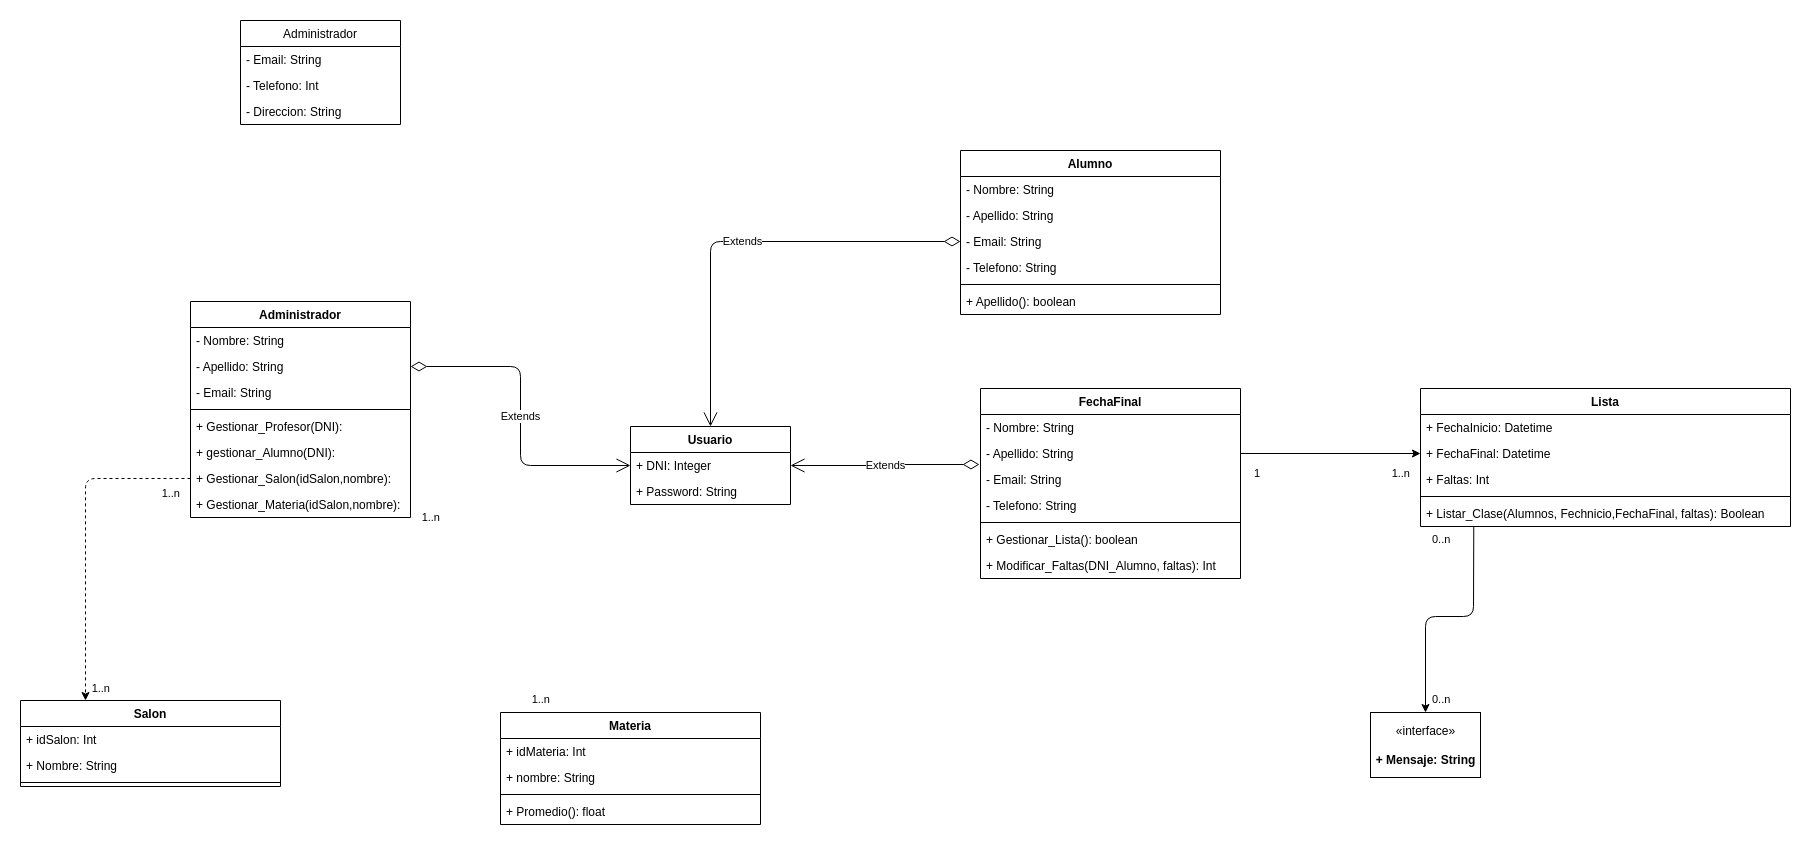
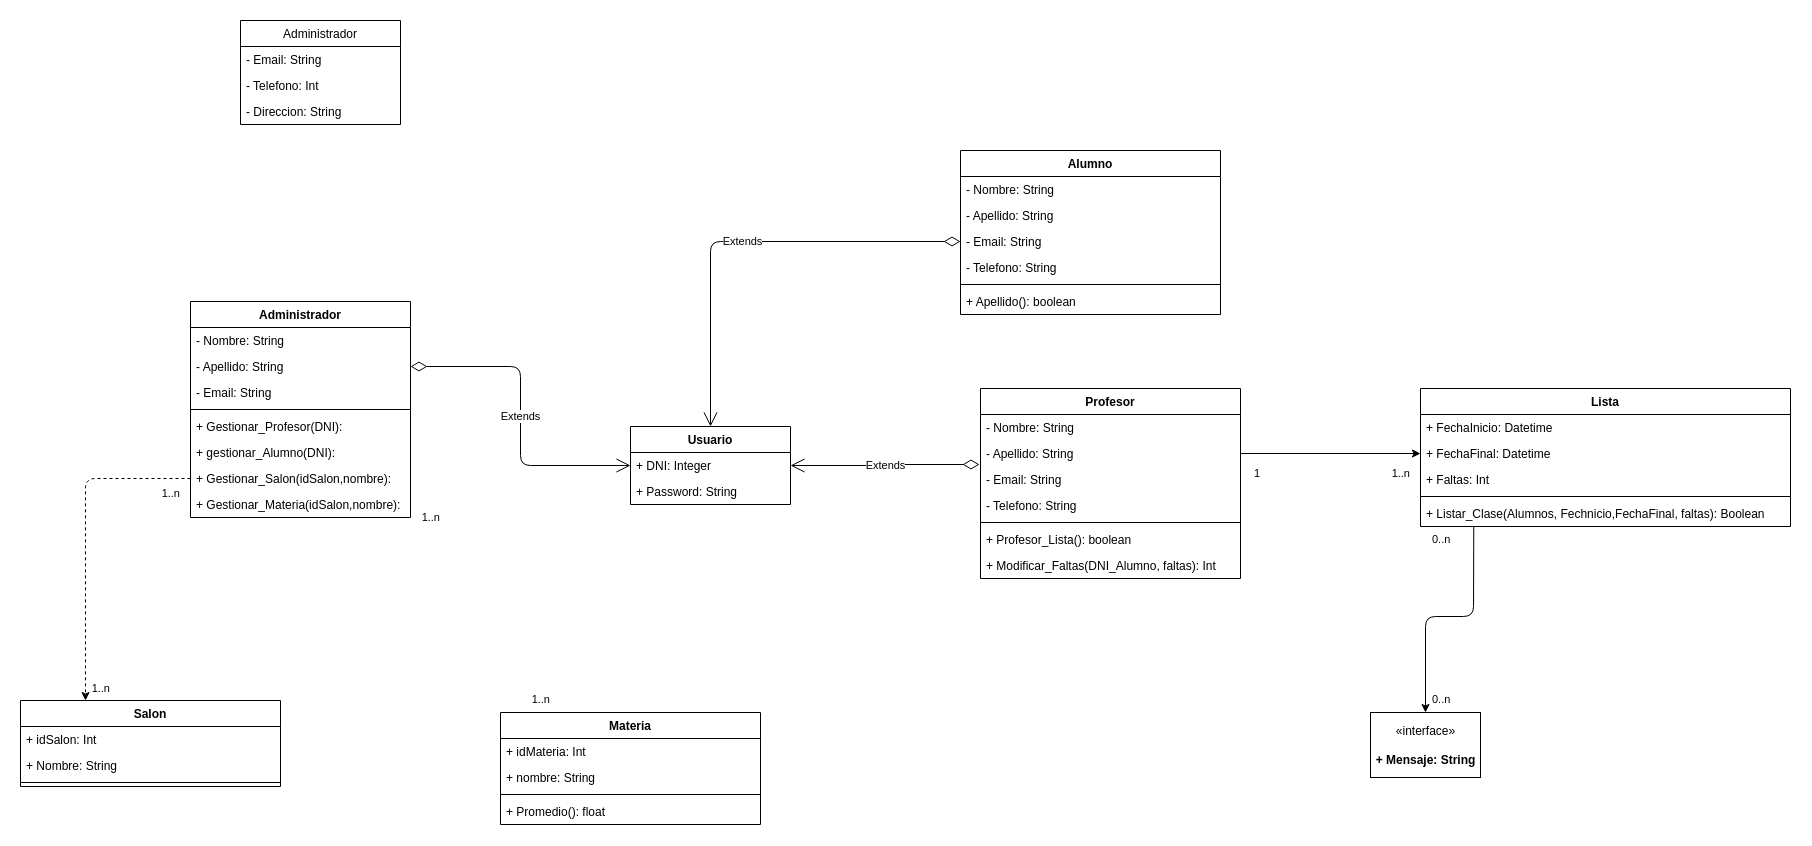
  <mxCell id="0" />
  <mxCell id="1" parent="0" />
  <mxCell id="2" value="Usuario" style="swimlane;fontStyle=1;childLayout=stackLayout;horizontal=1;startSize=26;fillColor=none;horizontalStack=0;resizeParent=1;resizeParentMax=0;resizeLast=0;collapsible=1;marginBottom=0;" vertex="1" parent="1"><mxGeometry x="630" y="426" width="160" height="78" as="geometry" /></mxCell>
  <mxCell id="3" value="+ DNI: Integer" style="text;strokeColor=none;fillColor=none;align=left;verticalAlign=top;spacingLeft=4;spacingRight=4;overflow=hidden;rotatable=0;points=[[0,0.5],[1,0.5]];portConstraint=eastwest;" vertex="1" parent="2"><mxGeometry y="26" width="160" height="26" as="geometry" /></mxCell>
  <mxCell id="4" value="+ Password: String" style="text;strokeColor=none;fillColor=none;align=left;verticalAlign=top;spacingLeft=4;spacingRight=4;overflow=hidden;rotatable=0;points=[[0,0.5],[1,0.5]];portConstraint=eastwest;" vertex="1" parent="2"><mxGeometry y="52" width="160" height="26" as="geometry" /></mxCell>
  <mxCell id="5" value="Salon" style="swimlane;fontStyle=1;align=center;verticalAlign=top;childLayout=stackLayout;horizontal=1;startSize=26;horizontalStack=0;resizeParent=1;resizeParentMax=0;resizeLast=0;collapsible=1;marginBottom=0;" vertex="1" parent="1"><mxGeometry x="20" y="700" width="260" height="86" as="geometry" /></mxCell>
  <mxCell id="6" value="+ idSalon: Int" style="text;strokeColor=none;fillColor=none;align=left;verticalAlign=top;spacingLeft=4;spacingRight=4;overflow=hidden;rotatable=0;points=[[0,0.5],[1,0.5]];portConstraint=eastwest;" vertex="1" parent="5"><mxGeometry y="26" width="260" height="26" as="geometry" /></mxCell>
  <mxCell id="7" value="+ Nombre: String" style="text;strokeColor=none;fillColor=none;align=left;verticalAlign=top;spacingLeft=4;spacingRight=4;overflow=hidden;rotatable=0;points=[[0,0.5],[1,0.5]];portConstraint=eastwest;" vertex="1" parent="5"><mxGeometry y="52" width="260" height="26" as="geometry" /></mxCell>
  <mxCell id="8" value="" style="line;strokeWidth=1;fillColor=none;align=left;verticalAlign=middle;spacingTop=-1;spacingLeft=3;spacingRight=3;rotatable=0;labelPosition=right;points=[];portConstraint=eastwest;" vertex="1" parent="5"><mxGeometry y="78" width="260" height="8" as="geometry" /></mxCell>
  <mxCell id="9" value="Extends" style="endArrow=open;html=1;endSize=12;startArrow=diamondThin;startSize=14;startFill=0;edgeStyle=orthogonalEdgeStyle;exitX=-0.004;exitY=0.923;exitDx=0;exitDy=0;entryX=1;entryY=0.5;entryDx=0;entryDy=0;exitPerimeter=0;" edge="1" parent="1" source="40" target="3"><mxGeometry relative="1" as="geometry"><mxPoint x="1000" y="466" as="sourcePoint" /><mxPoint x="990" y="570" as="targetPoint" /></mxGeometry></mxCell>
  <mxCell id="10" value="Lista" style="swimlane;fontStyle=1;align=center;verticalAlign=top;childLayout=stackLayout;horizontal=1;startSize=26;horizontalStack=0;resizeParent=1;resizeParentMax=0;resizeLast=0;collapsible=1;marginBottom=0;" vertex="1" parent="1"><mxGeometry x="1420" y="388" width="370" height="138" as="geometry" /></mxCell>
  <mxCell id="11" value="+ FechaInicio: Datetime" style="text;strokeColor=none;fillColor=none;align=left;verticalAlign=top;spacingLeft=4;spacingRight=4;overflow=hidden;rotatable=0;points=[[0,0.5],[1,0.5]];portConstraint=eastwest;" vertex="1" parent="10"><mxGeometry y="26" width="370" height="26" as="geometry" /></mxCell>
  <mxCell id="12" value="+ FechaFinal: Datetime" style="text;strokeColor=none;fillColor=none;align=left;verticalAlign=top;spacingLeft=4;spacingRight=4;overflow=hidden;rotatable=0;points=[[0,0.5],[1,0.5]];portConstraint=eastwest;" vertex="1" parent="10"><mxGeometry y="52" width="370" height="26" as="geometry" /></mxCell>
  <mxCell id="13" value="+ Faltas: Int" style="text;strokeColor=none;fillColor=none;align=left;verticalAlign=top;spacingLeft=4;spacingRight=4;overflow=hidden;rotatable=0;points=[[0,0.5],[1,0.5]];portConstraint=eastwest;" vertex="1" parent="10"><mxGeometry y="78" width="370" height="26" as="geometry" /></mxCell>
  <mxCell id="14" value="" style="line;strokeWidth=1;fillColor=none;align=left;verticalAlign=middle;spacingTop=-1;spacingLeft=3;spacingRight=3;rotatable=0;labelPosition=right;points=[];portConstraint=eastwest;" vertex="1" parent="10"><mxGeometry y="104" width="370" height="8" as="geometry" /></mxCell>
  <mxCell id="15" value="+ Listar_Clase(Alumnos, Fechnicio,FechaFinal, faltas): Boolean" style="text;strokeColor=none;fillColor=none;align=left;verticalAlign=top;spacingLeft=4;spacingRight=4;overflow=hidden;rotatable=0;points=[[0,0.5],[1,0.5]];portConstraint=eastwest;" vertex="1" parent="10"><mxGeometry y="112" width="370" height="26" as="geometry" /></mxCell>
  <mxCell id="16" value="«interface»&lt;br&gt;&lt;br&gt;&lt;b&gt;+ Mensaje: String&lt;/b&gt;" style="html=1;" vertex="1" parent="1"><mxGeometry x="1370" y="712" width="110" height="65" as="geometry" /></mxCell>
  <mxCell id="17" value="" style="endArrow=classic;html=1;entryX=0;entryY=0.5;entryDx=0;entryDy=0;exitX=1;exitY=0.5;exitDx=0;exitDy=0;" edge="1" parent="1" source="40" target="12"><mxGeometry width="50" height="50" relative="1" as="geometry"><mxPoint x="1160" y="466" as="sourcePoint" /><mxPoint x="1240" y="486" as="targetPoint" /></mxGeometry></mxCell>
  <mxCell id="18" value="" style="endArrow=classic;html=1;entryX=0.5;entryY=0;entryDx=0;entryDy=0;exitX=0.144;exitY=1;exitDx=0;exitDy=0;exitPerimeter=0;" edge="1" parent="1" source="15" target="16"><mxGeometry width="50" height="50" relative="1" as="geometry"><mxPoint x="1270" y="626" as="sourcePoint" /><mxPoint x="1320" y="576" as="targetPoint" /><Array as="points"><mxPoint x="1473" y="616" /><mxPoint x="1425" y="616" /></Array></mxGeometry></mxCell>
  <mxCell id="19" value="0..n" style="edgeLabel;resizable=0;html=1;align=left;verticalAlign=top;" connectable="0" vertex="1" parent="1"><mxGeometry x="1430" y="686" as="geometry" /></mxCell>
  <mxCell id="20" value="0..n" style="edgeLabel;resizable=0;html=1;align=left;verticalAlign=top;" connectable="0" vertex="1" parent="1"><mxGeometry x="1430" y="526" as="geometry" /></mxCell>
  <mxCell id="21" value="1..n" style="edgeLabel;resizable=0;html=1;align=right;verticalAlign=top;" connectable="0" vertex="1" parent="1"><mxGeometry x="1410" y="460" as="geometry" /></mxCell>
  <mxCell id="22" value="Extends" style="endArrow=open;html=1;endSize=12;startArrow=diamondThin;startSize=14;startFill=0;edgeStyle=orthogonalEdgeStyle;exitX=0;exitY=0.5;exitDx=0;exitDy=0;entryX=0.5;entryY=0;entryDx=0;entryDy=0;" edge="1" parent="1" source="59" target="2"><mxGeometry relative="1" as="geometry"><mxPoint x="950" y="236" as="sourcePoint" /><mxPoint x="800" y="475" as="targetPoint" /></mxGeometry></mxCell>
  <mxCell id="23" value="Administrador" style="swimlane;fontStyle=0;childLayout=stackLayout;horizontal=1;startSize=26;fillColor=none;horizontalStack=0;resizeParent=1;resizeParentMax=0;resizeLast=0;collapsible=1;marginBottom=0;" vertex="1" parent="1"><mxGeometry x="240" y="20" width="160" height="104" as="geometry" /></mxCell>
  <mxCell id="24" value="- Email: String" style="text;strokeColor=none;fillColor=none;align=left;verticalAlign=top;spacingLeft=4;spacingRight=4;overflow=hidden;rotatable=0;points=[[0,0.5],[1,0.5]];portConstraint=eastwest;" vertex="1" parent="23"><mxGeometry y="26" width="160" height="26" as="geometry" /></mxCell>
  <mxCell id="25" value="- Telefono: Int" style="text;strokeColor=none;fillColor=none;align=left;verticalAlign=top;spacingLeft=4;spacingRight=4;overflow=hidden;rotatable=0;points=[[0,0.5],[1,0.5]];portConstraint=eastwest;" vertex="1" parent="23"><mxGeometry y="52" width="160" height="26" as="geometry" /></mxCell>
  <mxCell id="26" value="- Direccion: String" style="text;strokeColor=none;fillColor=none;align=left;verticalAlign=top;spacingLeft=4;spacingRight=4;overflow=hidden;rotatable=0;points=[[0,0.5],[1,0.5]];portConstraint=eastwest;" vertex="1" parent="23"><mxGeometry y="78" width="160" height="26" as="geometry" /></mxCell>
  <mxCell id="27" value="Extends" style="endArrow=open;html=1;endSize=12;startArrow=diamondThin;startSize=14;startFill=0;edgeStyle=orthogonalEdgeStyle;entryX=0;entryY=0.5;entryDx=0;entryDy=0;exitX=1;exitY=0.5;exitDx=0;exitDy=0;" edge="1" parent="1" source="31" target="3"><mxGeometry relative="1" as="geometry"><mxPoint x="450" y="310" as="sourcePoint" /><mxPoint x="720" y="436" as="targetPoint" /></mxGeometry></mxCell>
  <mxCell id="28" value="1" style="edgeLabel;resizable=0;html=1;align=right;verticalAlign=top;" connectable="0" vertex="1" parent="1"><mxGeometry x="1260" y="460" as="geometry" /></mxCell>
  <mxCell id="29" value="Administrador" style="swimlane;fontStyle=1;align=center;verticalAlign=top;childLayout=stackLayout;horizontal=1;startSize=26;horizontalStack=0;resizeParent=1;resizeParentMax=0;resizeLast=0;collapsible=1;marginBottom=0;" vertex="1" parent="1"><mxGeometry x="190" y="301" width="220" height="216" as="geometry" /></mxCell>
  <mxCell id="30" value="- Nombre: String" style="text;strokeColor=none;fillColor=none;align=left;verticalAlign=top;spacingLeft=4;spacingRight=4;overflow=hidden;rotatable=0;points=[[0,0.5],[1,0.5]];portConstraint=eastwest;" vertex="1" parent="29"><mxGeometry y="26" width="220" height="26" as="geometry" /></mxCell>
  <mxCell id="31" value="- Apellido: String" style="text;strokeColor=none;fillColor=none;align=left;verticalAlign=top;spacingLeft=4;spacingRight=4;overflow=hidden;rotatable=0;points=[[0,0.5],[1,0.5]];portConstraint=eastwest;" vertex="1" parent="29"><mxGeometry y="52" width="220" height="26" as="geometry" /></mxCell>
  <mxCell id="32" value="- Email: String" style="text;strokeColor=none;fillColor=none;align=left;verticalAlign=top;spacingLeft=4;spacingRight=4;overflow=hidden;rotatable=0;points=[[0,0.5],[1,0.5]];portConstraint=eastwest;" vertex="1" parent="29"><mxGeometry y="78" width="220" height="26" as="geometry" /></mxCell>
  <mxCell id="33" value="" style="line;strokeWidth=1;fillColor=none;align=left;verticalAlign=middle;spacingTop=-1;spacingLeft=3;spacingRight=3;rotatable=0;labelPosition=right;points=[];portConstraint=eastwest;" vertex="1" parent="29"><mxGeometry y="104" width="220" height="8" as="geometry" /></mxCell>
  <mxCell id="34" value="+ Gestionar_Profesor(DNI): " style="text;strokeColor=none;fillColor=none;align=left;verticalAlign=top;spacingLeft=4;spacingRight=4;overflow=hidden;rotatable=0;points=[[0,0.5],[1,0.5]];portConstraint=eastwest;" vertex="1" parent="29"><mxGeometry y="112" width="220" height="26" as="geometry" /></mxCell>
  <mxCell id="35" value="+ gestionar_Alumno(DNI): " style="text;strokeColor=none;fillColor=none;align=left;verticalAlign=top;spacingLeft=4;spacingRight=4;overflow=hidden;rotatable=0;points=[[0,0.5],[1,0.5]];portConstraint=eastwest;" vertex="1" parent="29"><mxGeometry y="138" width="220" height="26" as="geometry" /></mxCell>
  <mxCell id="36" value="+ Gestionar_Salon(idSalon,nombre):" style="text;strokeColor=none;fillColor=none;align=left;verticalAlign=top;spacingLeft=4;spacingRight=4;overflow=hidden;rotatable=0;points=[[0,0.5],[1,0.5]];portConstraint=eastwest;" vertex="1" parent="29"><mxGeometry y="164" width="220" height="26" as="geometry" /></mxCell>
  <mxCell id="37" value="+ Gestionar_Materia(idSalon,nombre): " style="text;strokeColor=none;fillColor=none;align=left;verticalAlign=top;spacingLeft=4;spacingRight=4;overflow=hidden;rotatable=0;points=[[0,0.5],[1,0.5]];portConstraint=eastwest;" vertex="1" parent="29"><mxGeometry y="190" width="220" height="26" as="geometry" /></mxCell>
- <mxCell id="38" value="FechaFinal" style="swimlane;fontStyle=1;align=center;verticalAlign=top;childLayout=stackLayout;horizontal=1;startSize=26;horizontalStack=0;resizeParent=1;resizeParentMax=0;resizeLast=0;collapsible=1;marginBottom=0;" vertex="1" parent="1"><mxGeometry x="980" y="388" width="260" height="190" as="geometry" /></mxCell>
+ <mxCell id="38" value="Profesor" style="swimlane;fontStyle=1;align=center;verticalAlign=top;childLayout=stackLayout;horizontal=1;startSize=26;horizontalStack=0;resizeParent=1;resizeParentMax=0;resizeLast=0;collapsible=1;marginBottom=0;" vertex="1" parent="1"><mxGeometry x="980" y="388" width="260" height="190" as="geometry" /></mxCell>
  <mxCell id="39" value="- Nombre: String" style="text;strokeColor=none;fillColor=none;align=left;verticalAlign=top;spacingLeft=4;spacingRight=4;overflow=hidden;rotatable=0;points=[[0,0.5],[1,0.5]];portConstraint=eastwest;" vertex="1" parent="38"><mxGeometry y="26" width="260" height="26" as="geometry" /></mxCell>
  <mxCell id="40" value="- Apellido: String" style="text;strokeColor=none;fillColor=none;align=left;verticalAlign=top;spacingLeft=4;spacingRight=4;overflow=hidden;rotatable=0;points=[[0,0.5],[1,0.5]];portConstraint=eastwest;" vertex="1" parent="38"><mxGeometry y="52" width="260" height="26" as="geometry" /></mxCell>
  <mxCell id="41" value="- Email: String" style="text;strokeColor=none;fillColor=none;align=left;verticalAlign=top;spacingLeft=4;spacingRight=4;overflow=hidden;rotatable=0;points=[[0,0.5],[1,0.5]];portConstraint=eastwest;" vertex="1" parent="38"><mxGeometry y="78" width="260" height="26" as="geometry" /></mxCell>
  <mxCell id="42" value="- Telefono: String" style="text;strokeColor=none;fillColor=none;align=left;verticalAlign=top;spacingLeft=4;spacingRight=4;overflow=hidden;rotatable=0;points=[[0,0.5],[1,0.5]];portConstraint=eastwest;" vertex="1" parent="38"><mxGeometry y="104" width="260" height="26" as="geometry" /></mxCell>
  <mxCell id="43" value="" style="line;strokeWidth=1;fillColor=none;align=left;verticalAlign=middle;spacingTop=-1;spacingLeft=3;spacingRight=3;rotatable=0;labelPosition=right;points=[];portConstraint=eastwest;" vertex="1" parent="38"><mxGeometry y="130" width="260" height="8" as="geometry" /></mxCell>
- <mxCell id="44" value="+ Gestionar_Lista(): boolean" style="text;strokeColor=none;fillColor=none;align=left;verticalAlign=top;spacingLeft=4;spacingRight=4;overflow=hidden;rotatable=0;points=[[0,0.5],[1,0.5]];portConstraint=eastwest;" vertex="1" parent="38"><mxGeometry y="138" width="260" height="26" as="geometry" /></mxCell>
+ <mxCell id="44" value="+ Profesor_Lista(): boolean" style="text;strokeColor=none;fillColor=none;align=left;verticalAlign=top;spacingLeft=4;spacingRight=4;overflow=hidden;rotatable=0;points=[[0,0.5],[1,0.5]];portConstraint=eastwest;" vertex="1" parent="38"><mxGeometry y="138" width="260" height="26" as="geometry" /></mxCell>
  <mxCell id="45" value="+ Modificar_Faltas(DNI_Alumno, faltas): Int" style="text;strokeColor=none;fillColor=none;align=left;verticalAlign=top;spacingLeft=4;spacingRight=4;overflow=hidden;rotatable=0;points=[[0,0.5],[1,0.5]];portConstraint=eastwest;" vertex="1" parent="38"><mxGeometry y="164" width="260" height="26" as="geometry" /></mxCell>
  <mxCell id="46" value="Materia" style="swimlane;fontStyle=1;align=center;verticalAlign=top;childLayout=stackLayout;horizontal=1;startSize=26;horizontalStack=0;resizeParent=1;resizeParentMax=0;resizeLast=0;collapsible=1;marginBottom=0;" vertex="1" parent="1"><mxGeometry x="500" y="712" width="260" height="112" as="geometry" /></mxCell>
  <mxCell id="47" value="+ idMateria: Int" style="text;strokeColor=none;fillColor=none;align=left;verticalAlign=top;spacingLeft=4;spacingRight=4;overflow=hidden;rotatable=0;points=[[0,0.5],[1,0.5]];portConstraint=eastwest;" vertex="1" parent="46"><mxGeometry y="26" width="260" height="26" as="geometry" /></mxCell>
  <mxCell id="48" value="+ nombre: String" style="text;strokeColor=none;fillColor=none;align=left;verticalAlign=top;spacingLeft=4;spacingRight=4;overflow=hidden;rotatable=0;points=[[0,0.5],[1,0.5]];portConstraint=eastwest;" vertex="1" parent="46"><mxGeometry y="52" width="260" height="26" as="geometry" /></mxCell>
  <mxCell id="49" value="" style="line;strokeWidth=1;fillColor=none;align=left;verticalAlign=middle;spacingTop=-1;spacingLeft=3;spacingRight=3;rotatable=0;labelPosition=right;points=[];portConstraint=eastwest;" vertex="1" parent="46"><mxGeometry y="78" width="260" height="8" as="geometry" /></mxCell>
  <mxCell id="50" value="+ Promedio(): float " style="text;strokeColor=none;fillColor=none;align=left;verticalAlign=top;spacingLeft=4;spacingRight=4;overflow=hidden;rotatable=0;points=[[0,0.5],[1,0.5]];portConstraint=eastwest;" vertex="1" parent="46"><mxGeometry y="86" width="260" height="26" as="geometry" /></mxCell>
  <mxCell id="51" value="" style="endArrow=classic;html=1;entryX=0.25;entryY=0;entryDx=0;entryDy=0;exitX=0;exitY=0.5;exitDx=0;exitDy=0;dashed=1;" edge="1" parent="1" source="36" target="5"><mxGeometry width="50" height="50" relative="1" as="geometry"><mxPoint x="-40" y="640" as="sourcePoint" /><mxPoint x="140" y="640" as="targetPoint" /><Array as="points"><mxPoint x="85" y="478" /></Array></mxGeometry></mxCell>
  <mxCell id="52" value="1..n" style="edgeLabel;resizable=0;html=1;align=right;verticalAlign=top;" connectable="0" vertex="1" parent="1"><mxGeometry x="180" y="480" as="geometry" /></mxCell>
  <mxCell id="53" value="1..n" style="edgeLabel;resizable=0;html=1;align=right;verticalAlign=top;" connectable="0" vertex="1" parent="1"><mxGeometry x="110" y="675" as="geometry" /></mxCell>
  <mxCell id="54" value="1..n" style="edgeLabel;resizable=0;html=1;align=right;verticalAlign=top;" connectable="0" vertex="1" parent="1"><mxGeometry x="550" y="686" as="geometry" /></mxCell>
  <mxCell id="55" value="1..n" style="edgeLabel;resizable=0;html=1;align=right;verticalAlign=top;" connectable="0" vertex="1" parent="1"><mxGeometry x="440" y="504" as="geometry" /></mxCell>
  <mxCell id="56" value="Alumno" style="swimlane;fontStyle=1;align=center;verticalAlign=top;childLayout=stackLayout;horizontal=1;startSize=26;horizontalStack=0;resizeParent=1;resizeParentMax=0;resizeLast=0;collapsible=1;marginBottom=0;" vertex="1" parent="1"><mxGeometry x="960" y="150" width="260" height="164" as="geometry" /></mxCell>
  <mxCell id="57" value="- Nombre: String" style="text;strokeColor=none;fillColor=none;align=left;verticalAlign=top;spacingLeft=4;spacingRight=4;overflow=hidden;rotatable=0;points=[[0,0.5],[1,0.5]];portConstraint=eastwest;" vertex="1" parent="56"><mxGeometry y="26" width="260" height="26" as="geometry" /></mxCell>
  <mxCell id="58" value="- Apellido: String" style="text;strokeColor=none;fillColor=none;align=left;verticalAlign=top;spacingLeft=4;spacingRight=4;overflow=hidden;rotatable=0;points=[[0,0.5],[1,0.5]];portConstraint=eastwest;" vertex="1" parent="56"><mxGeometry y="52" width="260" height="26" as="geometry" /></mxCell>
  <mxCell id="59" value="- Email: String" style="text;strokeColor=none;fillColor=none;align=left;verticalAlign=top;spacingLeft=4;spacingRight=4;overflow=hidden;rotatable=0;points=[[0,0.5],[1,0.5]];portConstraint=eastwest;" vertex="1" parent="56"><mxGeometry y="78" width="260" height="26" as="geometry" /></mxCell>
  <mxCell id="60" value="- Telefono: String" style="text;strokeColor=none;fillColor=none;align=left;verticalAlign=top;spacingLeft=4;spacingRight=4;overflow=hidden;rotatable=0;points=[[0,0.5],[1,0.5]];portConstraint=eastwest;" vertex="1" parent="56"><mxGeometry y="104" width="260" height="26" as="geometry" /></mxCell>
  <mxCell id="61" value="" style="line;strokeWidth=1;fillColor=none;align=left;verticalAlign=middle;spacingTop=-1;spacingLeft=3;spacingRight=3;rotatable=0;labelPosition=right;points=[];portConstraint=eastwest;" vertex="1" parent="56"><mxGeometry y="130" width="260" height="8" as="geometry" /></mxCell>
  <mxCell id="62" value="+ Apellido(): boolean" style="text;strokeColor=none;fillColor=none;align=left;verticalAlign=top;spacingLeft=4;spacingRight=4;overflow=hidden;rotatable=0;points=[[0,0.5],[1,0.5]];portConstraint=eastwest;" vertex="1" parent="56"><mxGeometry y="138" width="260" height="26" as="geometry" /></mxCell>
